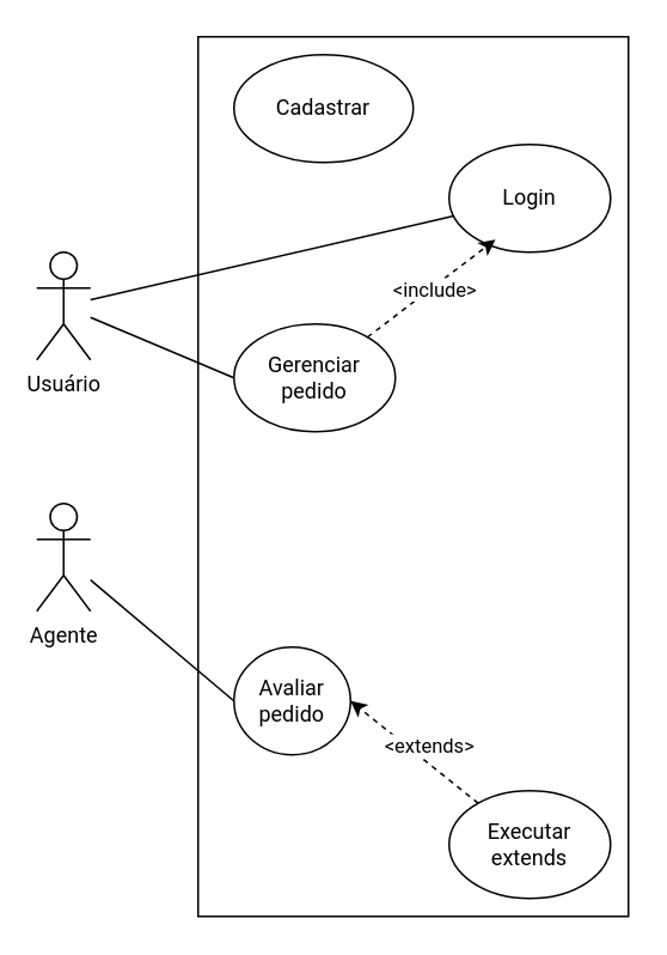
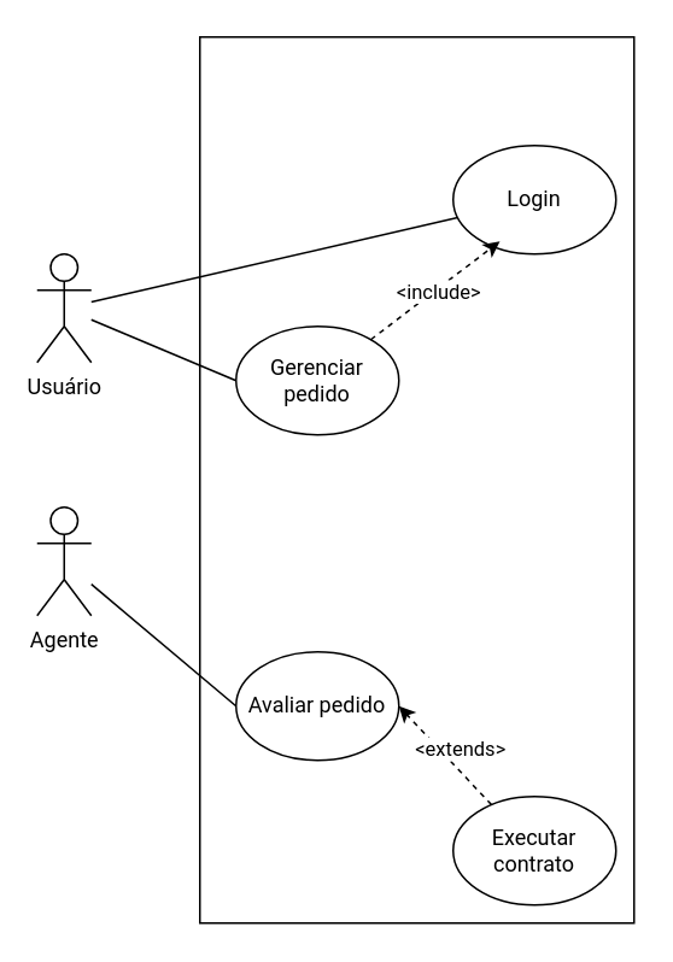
  <mxCell id="0" />
  <mxCell id="1" parent="0" />
  <mxCell id="2" value="" style="whiteSpace=wrap;html=1;fillColor=none;fontFamily=Roboto;fontSource=https%3A%2F%2Ffonts.googleapis.com%2Fcss%3Ffamily%3DRoboto;" parent="1" vertex="1"><mxGeometry x="110" y="20" width="240" height="490" as="geometry" /></mxCell>
  <mxCell id="3" style="rounded=0;orthogonalLoop=1;jettySize=auto;html=1;endArrow=none;endFill=0;fontFamily=Roboto;fontSource=https%3A%2F%2Ffonts.googleapis.com%2Fcss%3Ffamily%3DRoboto;" parent="1" source="5" target="6" edge="1"><mxGeometry relative="1" as="geometry" /></mxCell>
  <mxCell id="4" style="rounded=0;orthogonalLoop=1;jettySize=auto;html=1;entryX=0;entryY=0.5;entryDx=0;entryDy=0;endArrow=none;endFill=0;fontFamily=Roboto;fontSource=https%3A%2F%2Ffonts.googleapis.com%2Fcss%3Ffamily%3DRoboto;" parent="1" source="5" target="12" edge="1"><mxGeometry relative="1" as="geometry" /></mxCell>
  <mxCell id="5" value="Usuário" style="shape=umlActor;verticalLabelPosition=bottom;verticalAlign=top;html=1;outlineConnect=0;fontFamily=Roboto;fontSource=https%3A%2F%2Ffonts.googleapis.com%2Fcss%3Ffamily%3DRoboto;" parent="1" vertex="1"><mxGeometry x="20" y="140" width="30" height="60" as="geometry" /></mxCell>
  <mxCell id="6" value="Login" style="ellipse;whiteSpace=wrap;html=1;fontFamily=Roboto;fontSource=https%3A%2F%2Ffonts.googleapis.com%2Fcss%3Ffamily%3DRoboto;" parent="1" vertex="1"><mxGeometry x="250" y="80" width="90" height="60" as="geometry" /></mxCell>
- <mxCell id="7" value="Cadastrar" style="ellipse;whiteSpace=wrap;html=1;fontFamily=Roboto;fontSource=https%3A%2F%2Ffonts.googleapis.com%2Fcss%3Ffamily%3DRoboto;" parent="1" vertex="1"><mxGeometry x="130" y="30" width="100" height="60" as="geometry" /></mxCell>
  <mxCell id="8" style="rounded=0;orthogonalLoop=1;jettySize=auto;html=1;entryX=0;entryY=0.5;entryDx=0;entryDy=0;endArrow=none;endFill=0;fontFamily=Roboto;fontSource=https%3A%2F%2Ffonts.googleapis.com%2Fcss%3Ffamily%3DRoboto;" parent="1" source="9" target="13" edge="1"><mxGeometry relative="1" as="geometry" /></mxCell>
  <mxCell id="9" value="Agente" style="shape=umlActor;verticalLabelPosition=bottom;verticalAlign=top;html=1;outlineConnect=0;fontFamily=Roboto;fontSource=https%3A%2F%2Ffonts.googleapis.com%2Fcss%3Ffamily%3DRoboto;" parent="1" vertex="1"><mxGeometry x="20" y="280" width="30" height="60" as="geometry" /></mxCell>
  <mxCell id="10" style="rounded=0;orthogonalLoop=1;jettySize=auto;html=1;entryX=0.287;entryY=0.883;entryDx=0;entryDy=0;dashed=1;entryPerimeter=0;fontFamily=Roboto;fontSource=https%3A%2F%2Ffonts.googleapis.com%2Fcss%3Ffamily%3DRoboto;" parent="1" source="12" target="6" edge="1"><mxGeometry relative="1" as="geometry" /></mxCell>
  <mxCell id="11" value="&amp;lt;include&amp;gt;" style="edgeLabel;html=1;align=center;verticalAlign=middle;resizable=0;points=[];fontFamily=Roboto;fontSource=https%3A%2F%2Ffonts.googleapis.com%2Fcss%3Ffamily%3DRoboto;" parent="10" vertex="1" connectable="0"><mxGeometry x="0.073" y="-3" relative="1" as="geometry"><mxPoint x="-3" as="offset" /></mxGeometry></mxCell>
  <mxCell id="12" value="Gerenciar pedido" style="ellipse;whiteSpace=wrap;html=1;fontFamily=Roboto;fontSource=https%3A%2F%2Ffonts.googleapis.com%2Fcss%3Ffamily%3DRoboto;" parent="1" vertex="1"><mxGeometry x="130" y="180" width="90" height="60" as="geometry" /></mxCell>
- <mxCell id="13" value="Avaliar pedido" style="ellipse;whiteSpace=wrap;html=1;fontFamily=Roboto;fontSource=https%3A%2F%2Ffonts.googleapis.com%2Fcss%3Ffamily%3DRoboto;" parent="1" vertex="1"><mxGeometry x="130" y="360" width="65" height="60" as="geometry" /></mxCell>
+ <mxCell id="13" value="Avaliar pedido" style="ellipse;whiteSpace=wrap;html=1;fontFamily=Roboto;fontSource=https%3A%2F%2Ffonts.googleapis.com%2Fcss%3Ffamily%3DRoboto;" parent="1" vertex="1"><mxGeometry x="130" y="360" width="90" height="60" as="geometry" /></mxCell>
  <mxCell id="14" style="rounded=0;orthogonalLoop=1;jettySize=auto;html=1;entryX=1;entryY=0.5;entryDx=0;entryDy=0;dashed=1;fontFamily=Roboto;fontSource=https%3A%2F%2Ffonts.googleapis.com%2Fcss%3Ffamily%3DRoboto;" parent="1" source="16" target="13" edge="1"><mxGeometry relative="1" as="geometry" /></mxCell>
  <mxCell id="15" value="&amp;lt;extends&amp;gt;" style="edgeLabel;html=1;align=center;verticalAlign=middle;resizable=0;points=[];fontFamily=Roboto;fontSource=https%3A%2F%2Ffonts.googleapis.com%2Fcss%3Ffamily%3DRoboto;" parent="14" vertex="1" connectable="0"><mxGeometry x="0.059" relative="1" as="geometry"><mxPoint x="10" y="-2" as="offset" /></mxGeometry></mxCell>
- <mxCell id="16" value="Executar extends" style="ellipse;whiteSpace=wrap;html=1;fontFamily=Roboto;fontSource=https%3A%2F%2Ffonts.googleapis.com%2Fcss%3Ffamily%3DRoboto;" parent="1" vertex="1"><mxGeometry x="250" y="440" width="90" height="60" as="geometry" /></mxCell>
+ <mxCell id="16" value="Executar contrato" style="ellipse;whiteSpace=wrap;html=1;fontFamily=Roboto;fontSource=https%3A%2F%2Ffonts.googleapis.com%2Fcss%3Ffamily%3DRoboto;" parent="1" vertex="1"><mxGeometry x="250" y="440" width="90" height="60" as="geometry" /></mxCell>
